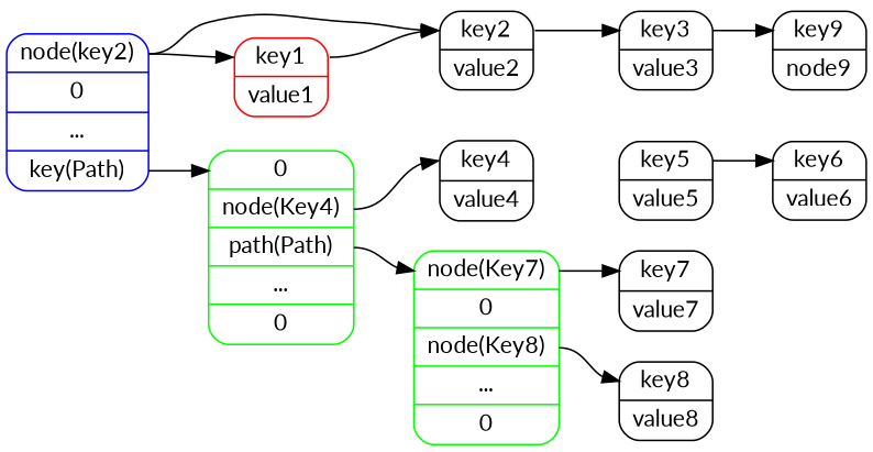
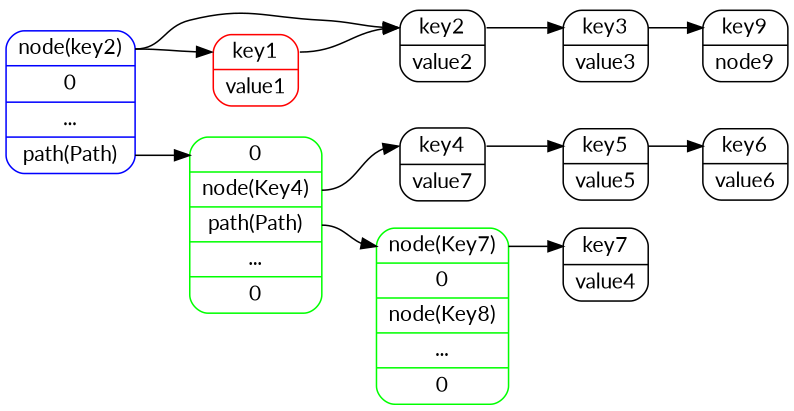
  digraph {
    fontname=Lato
    rankdir=LR
    node [fontname=Lato shape=Mrecord]
    edge [fontname=Lato headport=f0 tailport=f0]
-   n1 [color=blue label="<f0> node(key2)|<f1> 0|<f2> ...|<f3> key(Path)"]
+   n1 [color=blue label="<f0> node(key2)|<f1> 0|<f2> ...|<f3> path(Path)"]
    n2 [color=red label="<f0> key1|<f1> value1"]
    n3 [label="<f0> key2|<f1> value2"]
    n4 [color=green label="<f0> 0|<f1> node(Key4)|<f2> path(Path)|<f3> ...|<f4> 0"]
    n5 [label="<f0> key3|<f1> value3"]
    n6 [color=green label="<f0> node(Key7)|<f1> 0|<f2> node(Key8)|<f3> ...|<f4> 0"]
-   n7 [label="<f0> key4|<f1> value4"]
+   n7 [label="<f0> key4|<f1> value7"]
    n8 [label="<f0> key9|<f1> node9"]
-   n9 [label="<f0> key7|<f1> value7"]
-   n10 [label="<f0> key8|<f1> value8"]
+   n9 [label="<f0> key7|<f1> value4"]
    n11 [label="<f0> key5|<f1> value5"]
    n12 [label="<f0> key6|<f1> value6"]
    n1 -> n2
    n1 -> n3
    n1 -> n4 [tailport=f3]
    n2 -> n3
    n3 -> n5
    n4 -> n6 [tailport=f2]
    n4 -> n7 [tailport=f1]
    n5 -> n8
    n6 -> n9
-   n6 -> n10 [tailport=f2]
+   n7 -> n11
    n11 -> n12
  }
